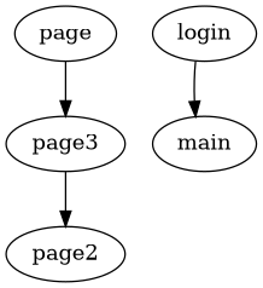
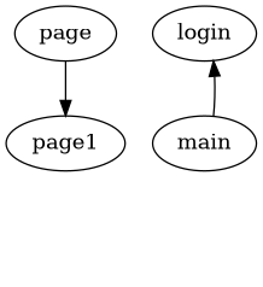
  digraph {
    schemaFileName="schema-composition02"
    n1 [label=page type=flow]
-   page1 [label=page3]
-   page2
+   page1
    login [type=schema]
    main [type=schema]
    n1 -> page1
-   page1 -> page2
-   login -> main
+   main -> login
  }
